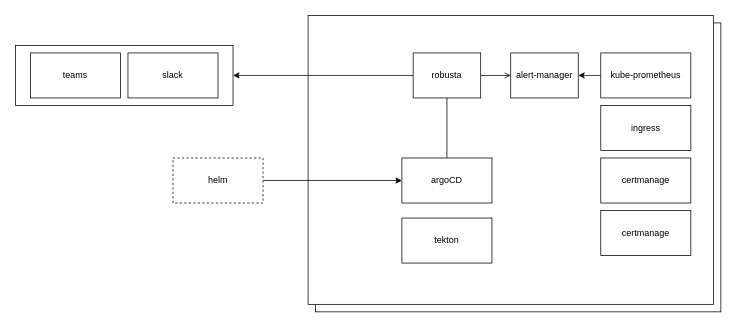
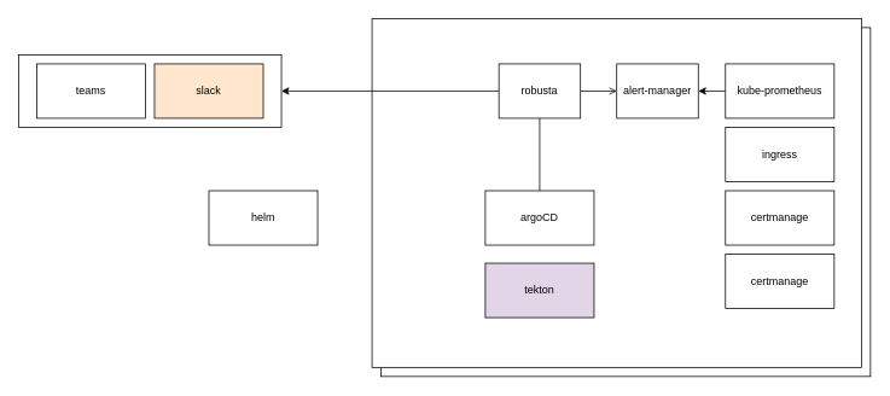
  <mxCell id="0" />
  <mxCell id="1" parent="0" />
  <mxCell id="2" value="" style="rounded=0;whiteSpace=wrap;html=1;" vertex="1" parent="1"><mxGeometry x="20" y="60" width="290" height="80" as="geometry" /></mxCell>
  <mxCell id="3" value="" style="rounded=0;whiteSpace=wrap;html=1;" vertex="1" parent="1"><mxGeometry x="420" y="30" width="540" height="385" as="geometry" /></mxCell>
  <mxCell id="4" value="" style="rounded=0;whiteSpace=wrap;html=1;" vertex="1" parent="1"><mxGeometry x="410" y="20" width="540" height="385" as="geometry" /></mxCell>
  <mxCell id="5" value="argoCD" style="rounded=0;whiteSpace=wrap;html=1;" vertex="1" parent="1"><mxGeometry x="535" y="210" width="120" height="60" as="geometry" /></mxCell>
- <mxCell id="6" style="edgeStyle=none;html=1;entryX=0;entryY=0.5;entryDx=0;entryDy=0;" edge="1" parent="1" source="7" target="5"><mxGeometry relative="1" as="geometry" /></mxCell>
- <mxCell id="7" value="helm" style="rounded=0;whiteSpace=wrap;html=1;dashed=1;" vertex="1" parent="1"><mxGeometry x="230" y="210" width="120" height="60" as="geometry" /></mxCell>
+ <mxCell id="7" value="helm" style="rounded=0;whiteSpace=wrap;html=1;" vertex="1" parent="1"><mxGeometry x="230" y="210" width="120" height="60" as="geometry" /></mxCell>
  <mxCell id="8" style="edgeStyle=none;html=1;" edge="1" parent="1" source="9" target="10"><mxGeometry relative="1" as="geometry" /></mxCell>
  <mxCell id="9" value="kube-prometheus" style="rounded=0;whiteSpace=wrap;html=1;" vertex="1" parent="1"><mxGeometry x="800" y="70" width="120" height="60" as="geometry" /></mxCell>
  <mxCell id="10" value="alert-manager" style="rounded=0;whiteSpace=wrap;html=1;" vertex="1" parent="1"><mxGeometry x="680" y="70" width="90" height="60" as="geometry" /></mxCell>
  <mxCell id="11" style="edgeStyle=none;html=1;" edge="1" parent="1" source="14"><mxGeometry relative="1" as="geometry"><mxPoint x="310" y="100" as="targetPoint" /></mxGeometry></mxCell>
  <mxCell id="12" style="edgeStyle=none;html=1;entryX=0.5;entryY=0;entryDx=0;entryDy=0;endArrow=none;" edge="1" parent="1" source="14" target="5"><mxGeometry relative="1" as="geometry" /></mxCell>
  <mxCell id="13" style="edgeStyle=none;html=1;entryX=0;entryY=0.5;entryDx=0;entryDy=0;endArrow=open;" edge="1" parent="1" source="14" target="10"><mxGeometry relative="1" as="geometry" /></mxCell>
  <mxCell id="14" value="robusta" style="rounded=0;whiteSpace=wrap;html=1;" vertex="1" parent="1"><mxGeometry x="550" y="70" width="90" height="60" as="geometry" /></mxCell>
- <mxCell id="15" value="slack" style="rounded=0;whiteSpace=wrap;html=1;" vertex="1" parent="1"><mxGeometry x="170" y="70" width="120" height="60" as="geometry" /></mxCell>
+ <mxCell id="15" value="slack" style="rounded=0;whiteSpace=wrap;html=1;fillColor=#ffe6cc;" vertex="1" parent="1"><mxGeometry x="170" y="70" width="120" height="60" as="geometry" /></mxCell>
  <mxCell id="16" value="teams" style="rounded=0;whiteSpace=wrap;html=1;" vertex="1" parent="1"><mxGeometry x="40" y="70" width="120" height="60" as="geometry" /></mxCell>
- <mxCell id="17" value="tekton" style="rounded=0;whiteSpace=wrap;html=1;" vertex="1" parent="1"><mxGeometry x="535" y="290" width="120" height="60" as="geometry" /></mxCell>
+ <mxCell id="17" value="tekton" style="rounded=0;whiteSpace=wrap;html=1;fillColor=#e1d5e7;" vertex="1" parent="1"><mxGeometry x="535" y="290" width="120" height="60" as="geometry" /></mxCell>
  <mxCell id="18" value="certmanage" style="rounded=0;whiteSpace=wrap;html=1;" vertex="1" parent="1"><mxGeometry x="800" y="210" width="120" height="60" as="geometry" /></mxCell>
  <mxCell id="19" value="ingress" style="rounded=0;whiteSpace=wrap;html=1;" vertex="1" parent="1"><mxGeometry x="800" y="140" width="120" height="60" as="geometry" /></mxCell>
  <mxCell id="20" value="certmanage" style="rounded=0;whiteSpace=wrap;html=1;" vertex="1" parent="1"><mxGeometry x="800" y="280" width="120" height="60" as="geometry" /></mxCell>
